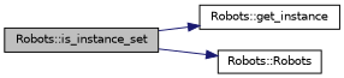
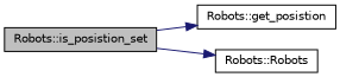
  digraph {
    rankdir=LR
    node [color=black fillcolor=white fontname=Helvetica fontsize=10 shape=record style=filled]
    edge [color=midnightblue fontname=Helvetica fontsize=10 labelfontname=Helvetica labelfontsize=10 style=solid]
-   n1 [fillcolor=grey75 fontcolor=black height=0.2 label="Robots::is_instance_set" width=0.4]
-   n2 [height=0.2 label="Robots::get_instance" width=0.4]
+   n1 [fillcolor=grey75 fontcolor=black height=0.2 label="Robots::is_posistion_set" width=0.4]
+   n2 [height=0.2 label="Robots::get_posistion" width=0.4]
    n3 [height=0.2 label="Robots::Robots" width=0.4]
    n1 -> n2
    n1 -> n3
  }
